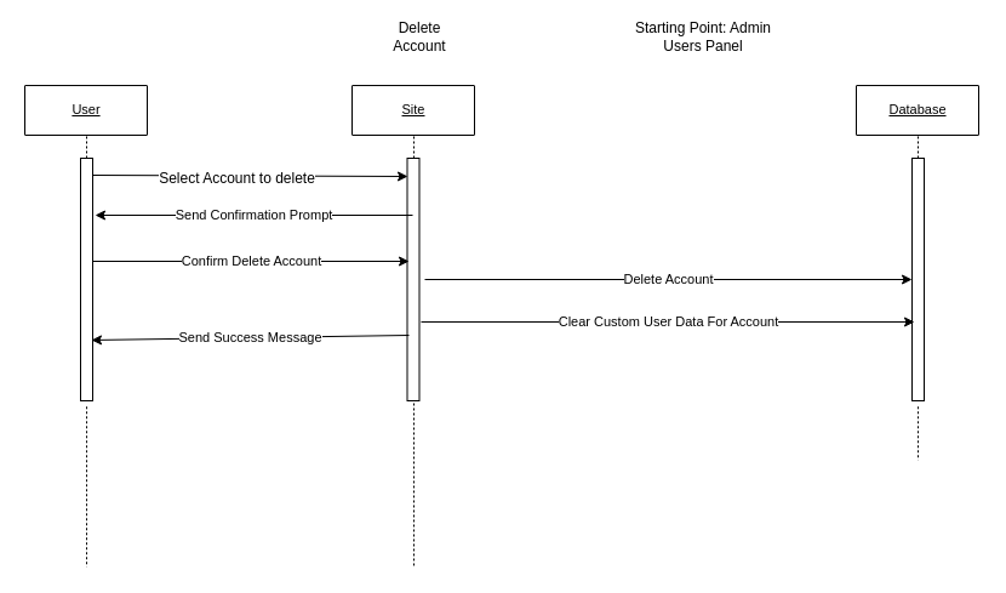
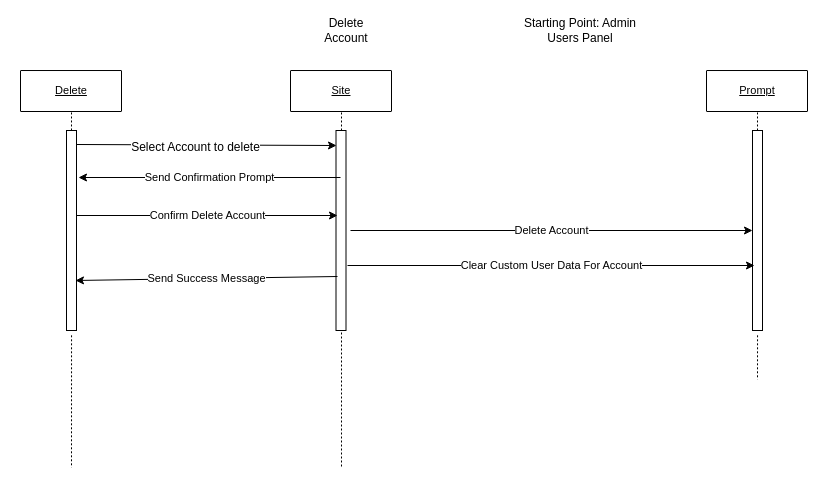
  <mxCell id="0" />
  <mxCell id="1" parent="0" />
  <mxCell id="2" style="vsdxID=3;fillColor=none;gradientColor=none;strokeColor=none;spacingTop=-3;spacingBottom=-3;spacingLeft=-3;spacingRight=-3;labelBackgroundColor=none;rounded=0;html=1;whiteSpace=wrap;" parent="1" vertex="1"><mxGeometry x="20" y="70" width="101" height="41" as="geometry" /></mxCell>
  <mxCell id="3" style="vsdxID=4;fillColor=#ffffff;gradientColor=none;shape=stencil(pZFLDsIwDERP4y1yEiEOUMoFOEFEDLEISZWG7+lJaypVFSvY2TPPsjUG0/TedgQa+5LTme7sigezBa05espcagWmBdMcU6ZTTtfopO9sJTWOCjmZUQOt0ebDnl8kGq6M2qzFkMlLug0bHx9frOdEo7A7YQPHGavwH3rqv8I/o8sbajFGI6FxCJLs3F9GWSV5g2nf);strokeColor=#000000;spacingTop=-3;spacingBottom=-3;spacingLeft=-3;spacingRight=-3;labelBackgroundColor=none;rounded=1;html=1;whiteSpace=wrap;" parent="2" vertex="1"><mxGeometry width="101" height="41" as="geometry" /></mxCell>
- <mxCell id="4" value="&lt;p style=&quot;align:center;margin-left:0;margin-right:0;margin-top:0px;margin-bottom:0px;text-indent:0;valign:middle;direction:ltr;&quot;&gt;&lt;font style=&quot;font-size:11px;font-family:Arial;color:#000000;direction:ltr;letter-spacing:0px;line-height:100%;opacity:1&quot;&gt;&lt;u&gt;User&lt;/u&gt;&lt;/font&gt;&lt;/p&gt;" style="text;vsdxID=3;fillColor=none;gradientColor=none;strokeColor=none;spacingTop=-3;spacingBottom=-3;spacingLeft=-3;spacingRight=-3;labelBackgroundColor=none;rounded=0;html=1;whiteSpace=wrap;verticalAlign=middle;align=center;;html=1;" parent="2" vertex="1"><mxGeometry y="-0.48" width="101.6" height="41.91" as="geometry" /></mxCell>
+ <mxCell id="4" value="&lt;p style=&quot;align:center;margin-left:0;margin-right:0;margin-top:0px;margin-bottom:0px;text-indent:0;valign:middle;direction:ltr;&quot;&gt;&lt;font style=&quot;font-size:11px;font-family:Arial;color:#000000;direction:ltr;letter-spacing:0px;line-height:100%;opacity:1&quot;&gt;&lt;u&gt;Delete&lt;/u&gt;&lt;/font&gt;&lt;/p&gt;" style="text;vsdxID=3;fillColor=none;gradientColor=none;strokeColor=none;spacingTop=-3;spacingBottom=-3;spacingLeft=-3;spacingRight=-3;labelBackgroundColor=none;rounded=0;html=1;whiteSpace=wrap;verticalAlign=middle;align=center;;html=1;" parent="2" vertex="1"><mxGeometry y="-0.48" width="101.6" height="41.91" as="geometry" /></mxCell>
  <mxCell id="5" style="vsdxID=5;fillColor=none;gradientColor=none;strokeColor=none;spacingTop=-3;spacingBottom=-3;spacingLeft=-3;spacingRight=-3;labelBackgroundColor=none;rounded=0;html=1;whiteSpace=wrap;" parent="1" vertex="1"><mxGeometry x="290" y="70" width="101" height="41" as="geometry" /></mxCell>
  <mxCell id="6" style="vsdxID=6;fillColor=#ffffff;gradientColor=none;shape=stencil(pZFLDsIwDERP4y1yEiEOUMoFOEFEDLEISZWG7+lJaypVFSvY2TPPsjUG0/TedgQa+5LTme7sigezBa05espcagWmBdMcU6ZTTtfopO9sJTWOCjmZUQOt0ebDnl8kGq6M2qzFkMlLug0bHx9frOdEo7A7YQPHGavwH3rqv8I/o8sbajFGI6FxCJLs3F9GWSV5g2nf);strokeColor=#000000;spacingTop=-3;spacingBottom=-3;spacingLeft=-3;spacingRight=-3;labelBackgroundColor=none;rounded=1;html=1;whiteSpace=wrap;" parent="5" vertex="1"><mxGeometry width="101" height="41" as="geometry" /></mxCell>
  <mxCell id="7" value="&lt;p style=&quot;align:center;margin-left:0;margin-right:0;margin-top:0px;margin-bottom:0px;text-indent:0;valign:middle;direction:ltr;&quot;&gt;&lt;font style=&quot;font-size:11px;font-family:Arial;color:#000000;direction:ltr;letter-spacing:0px;line-height:100%;opacity:1&quot;&gt;&lt;u&gt;Site&lt;/u&gt;&lt;/font&gt;&lt;/p&gt;" style="text;vsdxID=5;fillColor=none;gradientColor=none;strokeColor=none;spacingTop=-3;spacingBottom=-3;spacingLeft=-3;spacingRight=-3;labelBackgroundColor=none;rounded=0;html=1;whiteSpace=wrap;verticalAlign=middle;align=center;;html=1;" parent="5" vertex="1"><mxGeometry y="-0.48" width="101.6" height="41.91" as="geometry" /></mxCell>
  <mxCell id="8" style="vsdxID=7;fillColor=none;gradientColor=none;strokeColor=none;spacingTop=-3;spacingBottom=-3;spacingLeft=-3;spacingRight=-3;labelBackgroundColor=none;rounded=0;html=1;whiteSpace=wrap;" parent="1" vertex="1"><mxGeometry x="706" y="70" width="101" height="41" as="geometry" /></mxCell>
  <mxCell id="9" style="vsdxID=8;fillColor=#ffffff;gradientColor=none;shape=stencil(pZFLDsIwDERP4y1yEiEOUMoFOEFEDLEISZWG7+lJaypVFSvY2TPPsjUG0/TedgQa+5LTme7sigezBa05espcagWmBdMcU6ZTTtfopO9sJTWOCjmZUQOt0ebDnl8kGq6M2qzFkMlLug0bHx9frOdEo7A7YQPHGavwH3rqv8I/o8sbajFGI6FxCJLs3F9GWSV5g2nf);strokeColor=#000000;spacingTop=-3;spacingBottom=-3;spacingLeft=-3;spacingRight=-3;labelBackgroundColor=none;rounded=1;html=1;whiteSpace=wrap;" parent="8" vertex="1"><mxGeometry width="101" height="41" as="geometry" /></mxCell>
- <mxCell id="10" value="&lt;p style=&quot;align:center;margin-left:0;margin-right:0;margin-top:0px;margin-bottom:0px;text-indent:0;valign:middle;direction:ltr;&quot;&gt;&lt;font style=&quot;font-size:11px;font-family:Arial;color:#000000;direction:ltr;letter-spacing:0px;line-height:100%;opacity:1&quot;&gt;&lt;u&gt;Database&lt;/u&gt;&lt;/font&gt;&lt;/p&gt;" style="text;vsdxID=7;fillColor=none;gradientColor=none;strokeColor=none;spacingTop=-3;spacingBottom=-3;spacingLeft=-3;spacingRight=-3;labelBackgroundColor=none;rounded=0;html=1;whiteSpace=wrap;verticalAlign=middle;align=center;;html=1;" parent="8" vertex="1"><mxGeometry y="-0.48" width="101.6" height="41.91" as="geometry" /></mxCell>
+ <mxCell id="10" value="&lt;p style=&quot;align:center;margin-left:0;margin-right:0;margin-top:0px;margin-bottom:0px;text-indent:0;valign:middle;direction:ltr;&quot;&gt;&lt;font style=&quot;font-size:11px;font-family:Arial;color:#000000;direction:ltr;letter-spacing:0px;line-height:100%;opacity:1&quot;&gt;&lt;u&gt;Prompt&lt;/u&gt;&lt;/font&gt;&lt;/p&gt;" style="text;vsdxID=7;fillColor=none;gradientColor=none;strokeColor=none;spacingTop=-3;spacingBottom=-3;spacingLeft=-3;spacingRight=-3;labelBackgroundColor=none;rounded=0;html=1;whiteSpace=wrap;verticalAlign=middle;align=center;;html=1;" parent="8" vertex="1"><mxGeometry y="-0.48" width="101.6" height="41.91" as="geometry" /></mxCell>
  <mxCell id="11" style="vsdxID=10;edgeStyle=none;dashed=1;dashPattern=2.00 2.00;startArrow=none;endArrow=none;startSize=5;endSize=5;strokeColor=#000000;spacingTop=-3;spacingBottom=-3;spacingLeft=-3;spacingRight=-3;verticalAlign=middle;html=1;labelBackgroundColor=none;rounded=0;" parent="1" edge="1"><mxGeometry relative="1" as="geometry"><mxPoint as="offset" /><Array as="points" /><mxPoint x="341" y="112" as="sourcePoint" /><mxPoint x="341" y="467" as="targetPoint" /></mxGeometry></mxCell>
  <mxCell id="12" style="vsdxID=9;edgeStyle=none;dashed=1;dashPattern=2.00 2.00;startArrow=none;endArrow=none;startSize=5;endSize=5;strokeColor=#000000;spacingTop=-3;spacingBottom=-3;spacingLeft=-3;spacingRight=-3;verticalAlign=middle;html=1;labelBackgroundColor=none;rounded=0;exitX=0.505;exitY=1.024;exitDx=0;exitDy=0;exitPerimeter=0;" parent="1" source="14" edge="1"><mxGeometry relative="1" as="geometry"><mxPoint as="offset" /><Array as="points" /><mxPoint x="71" y="467" as="targetPoint" /></mxGeometry></mxCell>
  <mxCell id="13" style="vsdxID=11;edgeStyle=none;dashed=1;dashPattern=2.00 2.00;startArrow=none;endArrow=none;startSize=5;endSize=5;strokeColor=#000000;spacingTop=-3;spacingBottom=-3;spacingLeft=-3;spacingRight=-3;verticalAlign=middle;html=1;labelBackgroundColor=none;rounded=0;exitX=0.505;exitY=1.024;exitDx=0;exitDy=0;exitPerimeter=0;" parent="1" source="17" edge="1"><mxGeometry relative="1" as="geometry"><mxPoint as="offset" /><Array as="points" /><mxPoint x="757" y="379" as="targetPoint" /></mxGeometry></mxCell>
  <mxCell id="14" value="" style="html=1;points=[];perimeter=orthogonalPerimeter;" parent="1" vertex="1"><mxGeometry x="66" y="130" width="10" height="200" as="geometry" /></mxCell>
  <mxCell id="15" style="vsdxID=9;edgeStyle=none;dashed=1;dashPattern=2.00 2.00;startArrow=none;endArrow=none;startSize=5;endSize=5;strokeColor=#000000;spacingTop=-3;spacingBottom=-3;spacingLeft=-3;spacingRight=-3;verticalAlign=middle;html=1;labelBackgroundColor=none;rounded=0;exitX=0.505;exitY=1.024;exitDx=0;exitDy=0;exitPerimeter=0;" parent="1" source="2" target="14" edge="1"><mxGeometry relative="1" as="geometry"><mxPoint as="offset" /><Array as="points" /><mxPoint x="71" y="467" as="targetPoint" /><mxPoint x="71" y="112" as="sourcePoint" /></mxGeometry></mxCell>
  <mxCell id="16" value="" style="html=1;points=[];perimeter=orthogonalPerimeter;" parent="1" vertex="1"><mxGeometry x="335.5" y="130" width="10" height="200" as="geometry" /></mxCell>
  <mxCell id="17" value="" style="html=1;points=[];perimeter=orthogonalPerimeter;" parent="1" vertex="1"><mxGeometry x="752" y="130" width="10" height="200" as="geometry" /></mxCell>
  <mxCell id="18" style="vsdxID=11;edgeStyle=none;dashed=1;dashPattern=2.00 2.00;startArrow=none;endArrow=none;startSize=5;endSize=5;strokeColor=#000000;spacingTop=-3;spacingBottom=-3;spacingLeft=-3;spacingRight=-3;verticalAlign=middle;html=1;labelBackgroundColor=none;rounded=0;exitX=0.505;exitY=1.024;exitDx=0;exitDy=0;exitPerimeter=0;" parent="1" source="8" target="17" edge="1"><mxGeometry relative="1" as="geometry"><mxPoint as="offset" /><Array as="points" /><mxPoint x="757" y="379" as="targetPoint" /><mxPoint x="757" y="112" as="sourcePoint" /></mxGeometry></mxCell>
  <mxCell id="19" value="Delete Account" style="text;html=1;strokeColor=none;fillColor=none;align=center;verticalAlign=middle;whiteSpace=wrap;rounded=0;" vertex="1" parent="1"><mxGeometry x="326" y="20" width="40" height="20" as="geometry" /></mxCell>
  <mxCell id="20" value="Starting Point: Admin Users Panel" style="text;html=1;strokeColor=none;fillColor=none;align=center;verticalAlign=middle;whiteSpace=wrap;rounded=0;" vertex="1" parent="1"><mxGeometry x="520" y="20" width="120" height="20" as="geometry" /></mxCell>
  <mxCell id="21" value="" style="endArrow=classic;html=1;exitX=1;exitY=0.07;exitDx=0;exitDy=0;exitPerimeter=0;entryX=0.05;entryY=0.075;entryDx=0;entryDy=0;entryPerimeter=0;" edge="1" parent="1" source="14" target="16"><mxGeometry width="50" height="50" relative="1" as="geometry"><mxPoint x="170" y="240" as="sourcePoint" /><mxPoint x="220" y="190" as="targetPoint" /></mxGeometry></mxCell>
  <mxCell id="22" value="Select Account to delete" style="text;html=1;resizable=0;points=[];align=center;verticalAlign=middle;labelBackgroundColor=#ffffff;" vertex="1" connectable="0" parent="21"><mxGeometry x="-0.085" y="-2" relative="1" as="geometry"><mxPoint as="offset" /></mxGeometry></mxCell>
  <mxCell id="23" value="Send Confirmation Prompt" style="endArrow=classic;html=1;entryX=1.2;entryY=0.235;entryDx=0;entryDy=0;entryPerimeter=0;exitX=0.45;exitY=0.235;exitDx=0;exitDy=0;exitPerimeter=0;" edge="1" parent="1" source="16" target="14"><mxGeometry width="50" height="50" relative="1" as="geometry"><mxPoint x="220" y="240" as="sourcePoint" /><mxPoint x="270" y="190" as="targetPoint" /></mxGeometry></mxCell>
  <mxCell id="24" value="Confirm Delete Account" style="endArrow=classic;html=1;entryX=0.15;entryY=0.425;entryDx=0;entryDy=0;entryPerimeter=0;" edge="1" parent="1" source="14" target="16"><mxGeometry width="50" height="50" relative="1" as="geometry"><mxPoint x="170" y="270" as="sourcePoint" /><mxPoint x="220" y="220" as="targetPoint" /></mxGeometry></mxCell>
  <mxCell id="25" value="Delete Account" style="endArrow=classic;html=1;exitX=1.45;exitY=0.5;exitDx=0;exitDy=0;exitPerimeter=0;" edge="1" parent="1" source="16" target="17"><mxGeometry width="50" height="50" relative="1" as="geometry"><mxPoint x="440" y="270" as="sourcePoint" /><mxPoint x="490" y="220" as="targetPoint" /></mxGeometry></mxCell>
  <mxCell id="26" value="Clear Custom User Data For Account" style="endArrow=classic;html=1;exitX=1.15;exitY=0.675;exitDx=0;exitDy=0;exitPerimeter=0;entryX=0.2;entryY=0.675;entryDx=0;entryDy=0;entryPerimeter=0;" edge="1" parent="1" source="16" target="17"><mxGeometry width="50" height="50" relative="1" as="geometry"><mxPoint x="460" y="370" as="sourcePoint" /><mxPoint x="510" y="320" as="targetPoint" /></mxGeometry></mxCell>
  <mxCell id="27" value="Send Success Message" style="endArrow=classic;html=1;entryX=0.9;entryY=0.75;entryDx=0;entryDy=0;entryPerimeter=0;exitX=0.15;exitY=0.73;exitDx=0;exitDy=0;exitPerimeter=0;" edge="1" parent="1" source="16" target="14"><mxGeometry width="50" height="50" relative="1" as="geometry"><mxPoint x="150" y="330" as="sourcePoint" /><mxPoint x="200" y="280" as="targetPoint" /></mxGeometry></mxCell>
